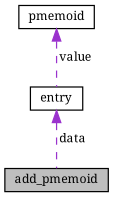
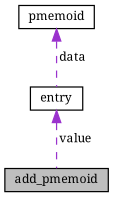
  digraph {
    fontname="Noto Serif"
    node [color=black fillcolor=white fontname="Noto Serif" fontsize=10 shape=record style=filled]
    edge [color=darkorchid3 dir=back fontname="Noto Serif" fontsize=10 labelfontname=Helvetica labelfontsize=10 style=dashed]
    n1 [fillcolor=grey75 fontcolor=black height=0.2 label=add_pmemoid width=0.4]
    n2 [height=0.2 label=entry width=0.4]
    n3 [height=0.2 label=pmemoid width=0.4]
-   n2 -> n1 [label=" data"]
-   n3 -> n2 [label=" value"]
+   n2 -> n1 [label=" value"]
+   n3 -> n2 [label=" data"]
  }
